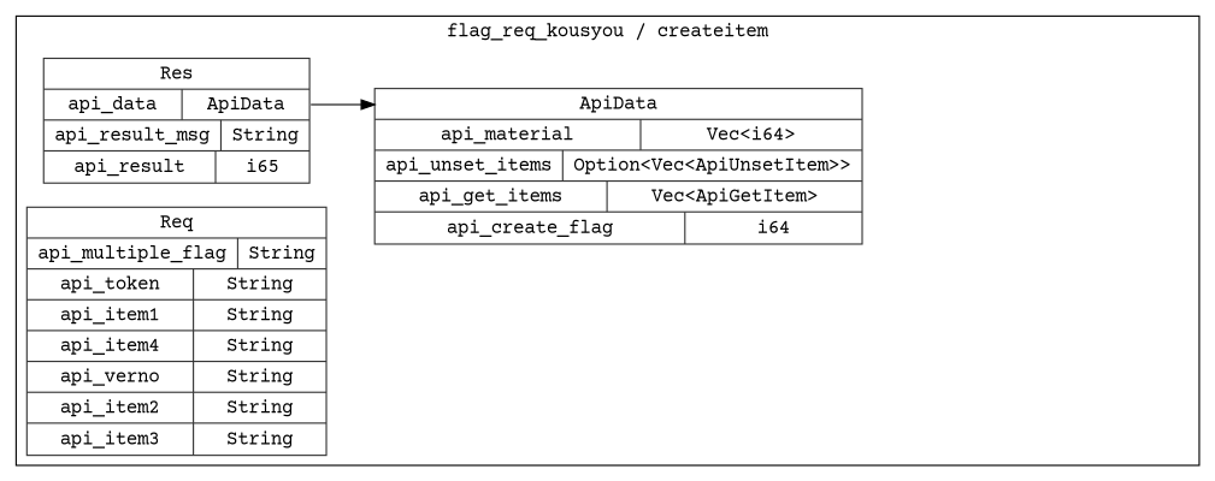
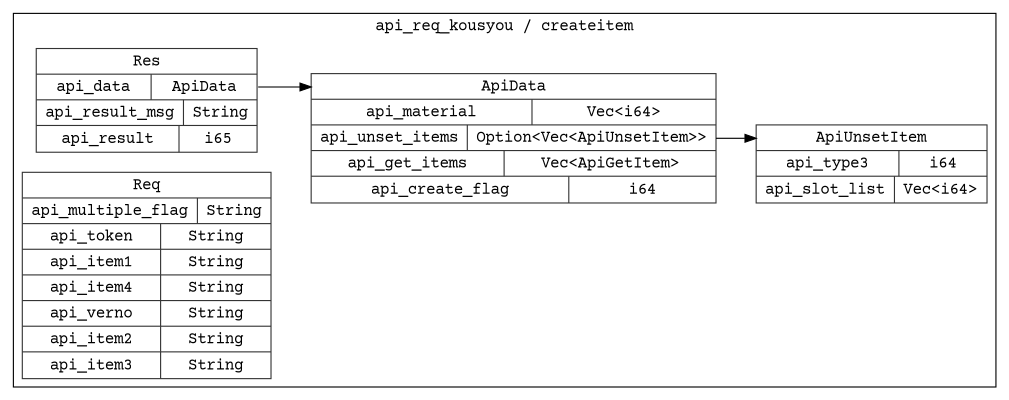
  digraph {
    fontname="Courier Prime"
    rankdir=LR
    node [color=gray20 fontname="Courier Prime" shape=record style=solid]
    edge [fontname="Courier Prime"]
    n1 [label="<Res> Res  | { api_data | <api_data> ApiData } | { api_result_msg | <api_result_msg> String } | { api_result | <api_result> i65 }"]
    n2 [label="<ApiData> ApiData  | { api_material | <api_material> Vec\<i64\> } | { api_unset_items | <api_unset_items> Option\<Vec\<ApiUnsetItem\>\> } | { api_get_items | <api_get_items> Vec\<ApiGetItem\> } | { api_create_flag | <api_create_flag> i64 }"]
+   n3 [label="<ApiUnsetItem> ApiUnsetItem  | { api_type3 | <api_type3> i64 } | { api_slot_list | <api_slot_list> Vec\<i64\> }"]
    n4 [label="<Req> Req  | { api_multiple_flag | <api_multiple_flag> String } | { api_token | <api_token> String } | { api_item1 | <api_item1> String } | { api_item4 | <api_item4> String } | { api_verno | <api_verno> String } | { api_item2 | <api_item2> String } | { api_item3 | <api_item3> String }"]
    subgraph cluster_1 {
-     label="flag_req_kousyou / createitem"
+     label="api_req_kousyou / createitem"
      n1
      n2
+     n3
      n4
    }
    n1 -> n2 [headport="ApiData:w" tailport="api_data:e"]
+   n2 -> n3 [headport="ApiUnsetItem:w" tailport="api_unset_items:e"]
  }
